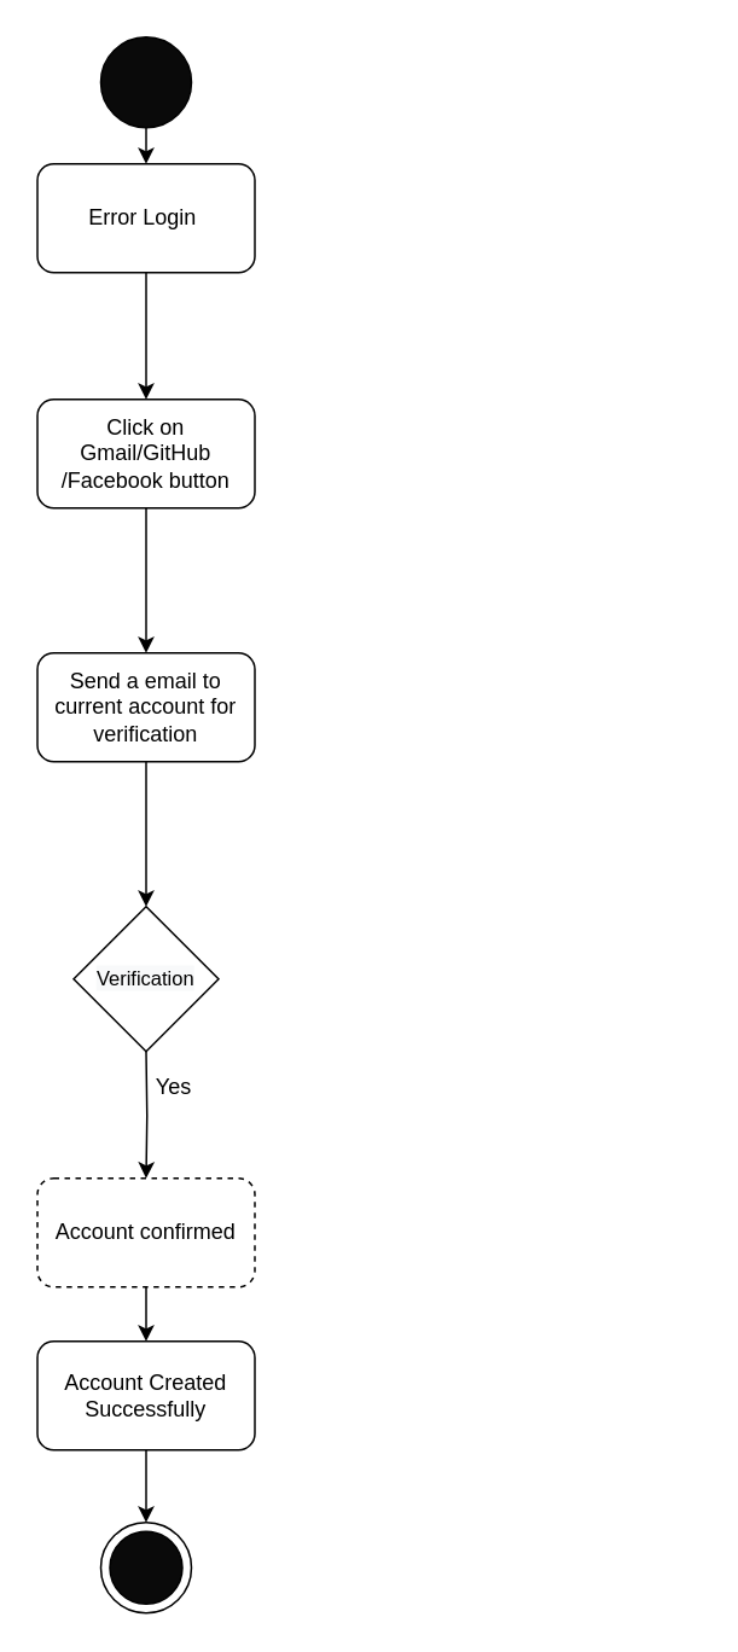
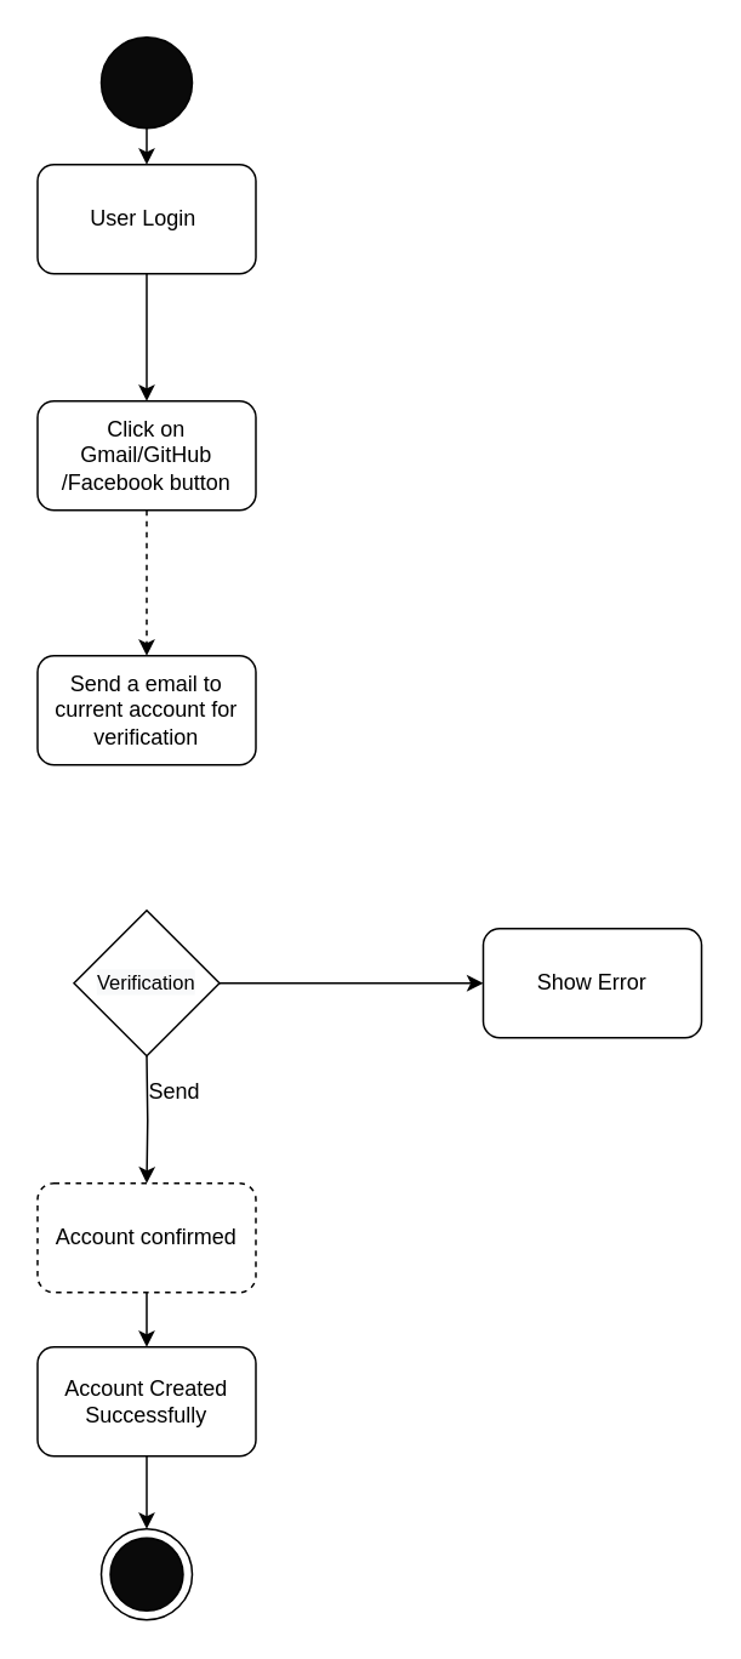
  <mxCell id="0" />
  <mxCell id="1" parent="0" />
  <mxCell id="2" style="edgeStyle=orthogonalEdgeStyle;rounded=0;orthogonalLoop=1;jettySize=auto;html=1;exitX=0.5;exitY=1;exitDx=0;exitDy=0;entryX=0.5;entryY=0;entryDx=0;entryDy=0;" edge="1" parent="1" source="3" target="5"><mxGeometry relative="1" as="geometry" /></mxCell>
  <mxCell id="3" value="" style="ellipse;whiteSpace=wrap;html=1;aspect=fixed;fillColor=#0A0A0A;" vertex="1" parent="1"><mxGeometry x="55" y="20" width="50" height="50" as="geometry" /></mxCell>
  <mxCell id="4" value="" style="edgeStyle=orthogonalEdgeStyle;rounded=0;orthogonalLoop=1;jettySize=auto;html=1;" edge="1" parent="1" source="5" target="15"><mxGeometry relative="1" as="geometry" /></mxCell>
- <mxCell id="5" value="Error Login&amp;nbsp;" style="rounded=1;whiteSpace=wrap;html=1;fillColor=#FFFFFF;" vertex="1" parent="1"><mxGeometry x="20" y="90" width="120" height="60" as="geometry" /></mxCell>
+ <mxCell id="5" value="User Login&amp;nbsp;" style="rounded=1;whiteSpace=wrap;html=1;fillColor=#FFFFFF;" vertex="1" parent="1"><mxGeometry x="20" y="90" width="120" height="60" as="geometry" /></mxCell>
  <mxCell id="6" value="" style="edgeStyle=orthogonalEdgeStyle;rounded=0;orthogonalLoop=1;jettySize=auto;html=1;" edge="1" parent="1" target="9"><mxGeometry relative="1" as="geometry"><mxPoint x="80" y="580" as="sourcePoint" /></mxGeometry></mxCell>
+ <mxCell id="7" value="" style="edgeStyle=orthogonalEdgeStyle;rounded=0;orthogonalLoop=1;jettySize=auto;html=1;exitX=1;exitY=0.5;exitDx=0;exitDy=0;" edge="1" parent="1" source="16" target="10"><mxGeometry relative="1" as="geometry"><mxPoint x="140" y="550" as="sourcePoint" /></mxGeometry></mxCell>
  <mxCell id="8" value="" style="edgeStyle=orthogonalEdgeStyle;rounded=0;orthogonalLoop=1;jettySize=auto;html=1;" edge="1" parent="1" source="9" target="20"><mxGeometry relative="1" as="geometry" /></mxCell>
  <mxCell id="9" value="Account confirmed" style="whiteSpace=wrap;html=1;fillColor=#FFFFFF;rounded=1;dashed=1;" vertex="1" parent="1"><mxGeometry x="20" y="650" width="120" height="60" as="geometry" /></mxCell>
- <mxCell id="11" value="Yes" style="text;html=1;align=center;verticalAlign=middle;resizable=0;points=[];autosize=1;strokeColor=none;fillColor=none;" vertex="1" parent="1"><mxGeometry x="75" y="590" width="40" height="20" as="geometry" /></mxCell>
+ <mxCell id="10" value="Show Error" style="whiteSpace=wrap;html=1;fillColor=#FFFFFF;rounded=1;" vertex="1" parent="1"><mxGeometry x="265" y="510" width="120" height="60" as="geometry" /></mxCell>
+ <mxCell id="11" value="Send" style="text;html=1;align=center;verticalAlign=middle;resizable=0;points=[];autosize=1;strokeColor=none;fillColor=none;" vertex="1" parent="1"><mxGeometry x="75" y="590" width="40" height="20" as="geometry" /></mxCell>
  <mxCell id="12" value="" style="ellipse;whiteSpace=wrap;html=1;aspect=fixed;fillColor=#FFFFFF;" vertex="1" parent="1"><mxGeometry x="55" y="840" width="50" height="50" as="geometry" /></mxCell>
  <mxCell id="13" value="" style="ellipse;whiteSpace=wrap;html=1;aspect=fixed;fillColor=#0A0A0A;" vertex="1" parent="1"><mxGeometry x="60" y="845" width="40" height="40" as="geometry" /></mxCell>
- <mxCell id="14" value="" style="edgeStyle=orthogonalEdgeStyle;rounded=0;orthogonalLoop=1;jettySize=auto;html=1;" edge="1" parent="1" source="15" target="18"><mxGeometry relative="1" as="geometry" /></mxCell>
+ <mxCell id="14" value="" style="edgeStyle=orthogonalEdgeStyle;rounded=0;orthogonalLoop=1;jettySize=auto;html=1;dashed=1;" edge="1" parent="1" source="15" target="18"><mxGeometry relative="1" as="geometry" /></mxCell>
  <mxCell id="15" value="Click on Gmail/GitHub&lt;br&gt;/Facebook button" style="whiteSpace=wrap;html=1;fillColor=#FFFFFF;rounded=1;" vertex="1" parent="1"><mxGeometry x="20" y="220" width="120" height="60" as="geometry" /></mxCell>
  <mxCell id="16" value="&lt;span style=&quot;color: rgb(0 , 0 , 0) ; font-family: &amp;#34;helvetica&amp;#34; ; font-style: normal ; font-weight: 400 ; letter-spacing: normal ; text-align: center ; text-indent: 0px ; text-transform: none ; word-spacing: 0px ; background-color: rgb(248 , 249 , 250) ; display: inline ; float: none&quot;&gt;&lt;font style=&quot;font-size: 11px&quot;&gt;Verification&lt;/font&gt;&lt;/span&gt;" style="rhombus;whiteSpace=wrap;html=1;fillColor=#FFFFFF;" vertex="1" parent="1"><mxGeometry x="40" y="500" width="80" height="80" as="geometry" /></mxCell>
- <mxCell id="17" style="edgeStyle=orthogonalEdgeStyle;rounded=0;orthogonalLoop=1;jettySize=auto;html=1;exitX=0.5;exitY=1;exitDx=0;exitDy=0;" edge="1" parent="1" source="18" target="16"><mxGeometry relative="1" as="geometry" /></mxCell>
  <mxCell id="18" value="Send a email to current account for verification" style="whiteSpace=wrap;html=1;fillColor=#FFFFFF;rounded=1;" vertex="1" parent="1"><mxGeometry x="20" y="360" width="120" height="60" as="geometry" /></mxCell>
  <mxCell id="19" style="edgeStyle=orthogonalEdgeStyle;rounded=0;orthogonalLoop=1;jettySize=auto;html=1;exitX=0.5;exitY=1;exitDx=0;exitDy=0;entryX=0.5;entryY=0;entryDx=0;entryDy=0;" edge="1" parent="1" source="20" target="12"><mxGeometry relative="1" as="geometry" /></mxCell>
  <mxCell id="20" value="Account Created Successfully" style="whiteSpace=wrap;html=1;fillColor=#FFFFFF;rounded=1;" vertex="1" parent="1"><mxGeometry x="20" y="740" width="120" height="60" as="geometry" /></mxCell>
